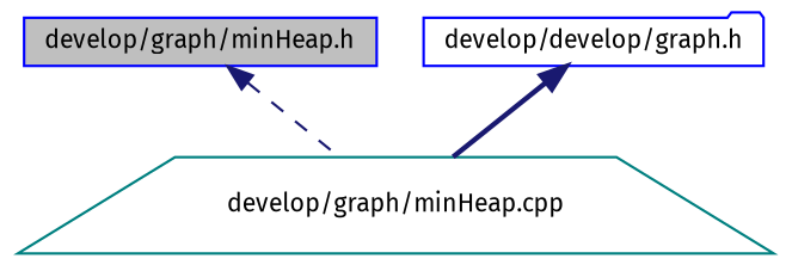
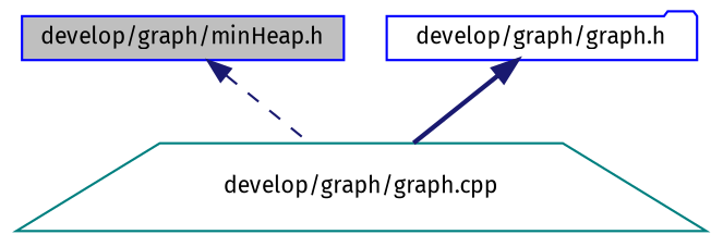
  digraph {
    fontname="Fira Sans"
    node [color=blue fontname="Fira Sans" fontsize=10]
    edge [color=midnightblue dir=back fontname="Fira Sans" fontsize=10 labelfontname=Helvetica labelfontsize=10]
    n1 [fillcolor=grey75 fontcolor=black height=0.2 label="develop/graph/minHeap.h" shape=box style=filled width=0.4]
-   n2 [color=teal height=0.2 label="develop/graph/minHeap.cpp" shape=trapezium width=0.4]
-   n3 [height=0.2 label="develop/develop/graph.h" shape=folder width=0.4]
+   n2 [color=teal height=0.2 label="develop/graph/graph.cpp" shape=trapezium width=0.4]
+   n3 [height=0.2 label="develop/graph/graph.h" shape=folder width=0.4]
    n1 -> n2 [style=dashed]
    n3 -> n2 [style=bold]
  }
